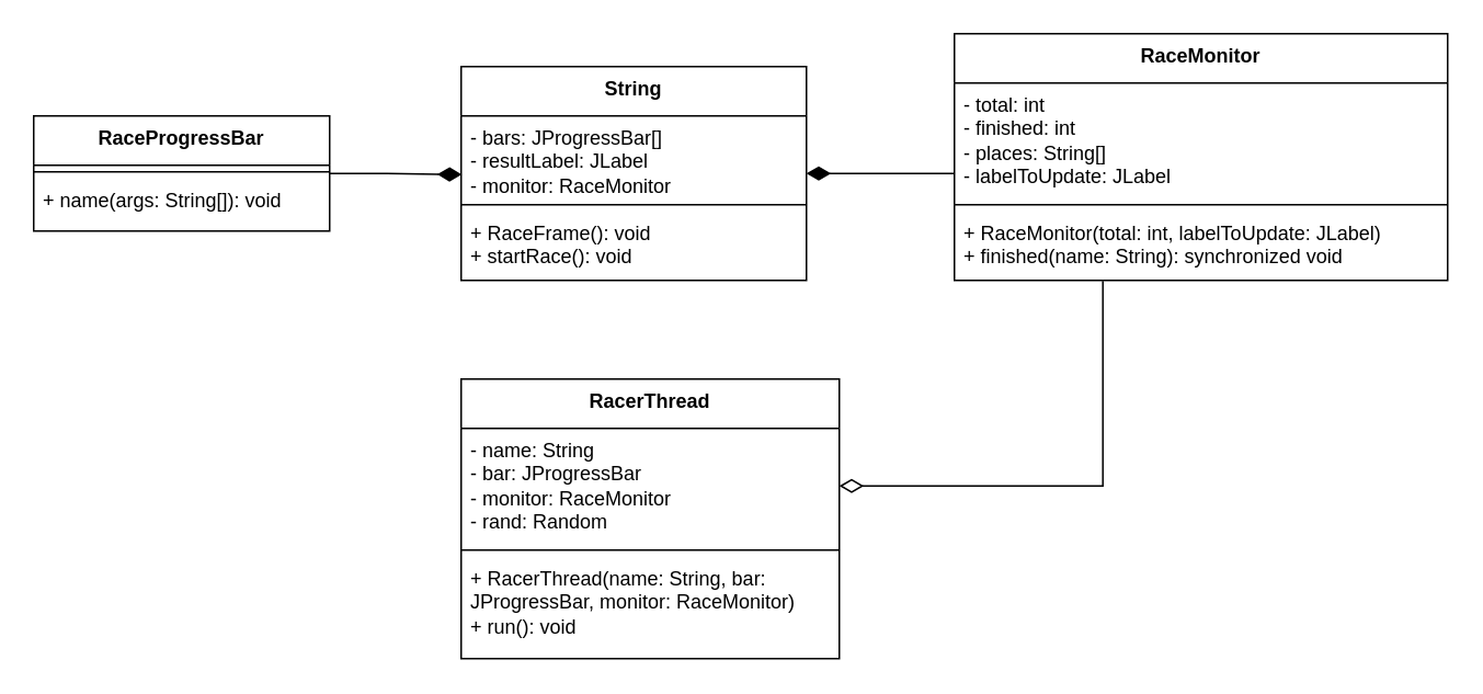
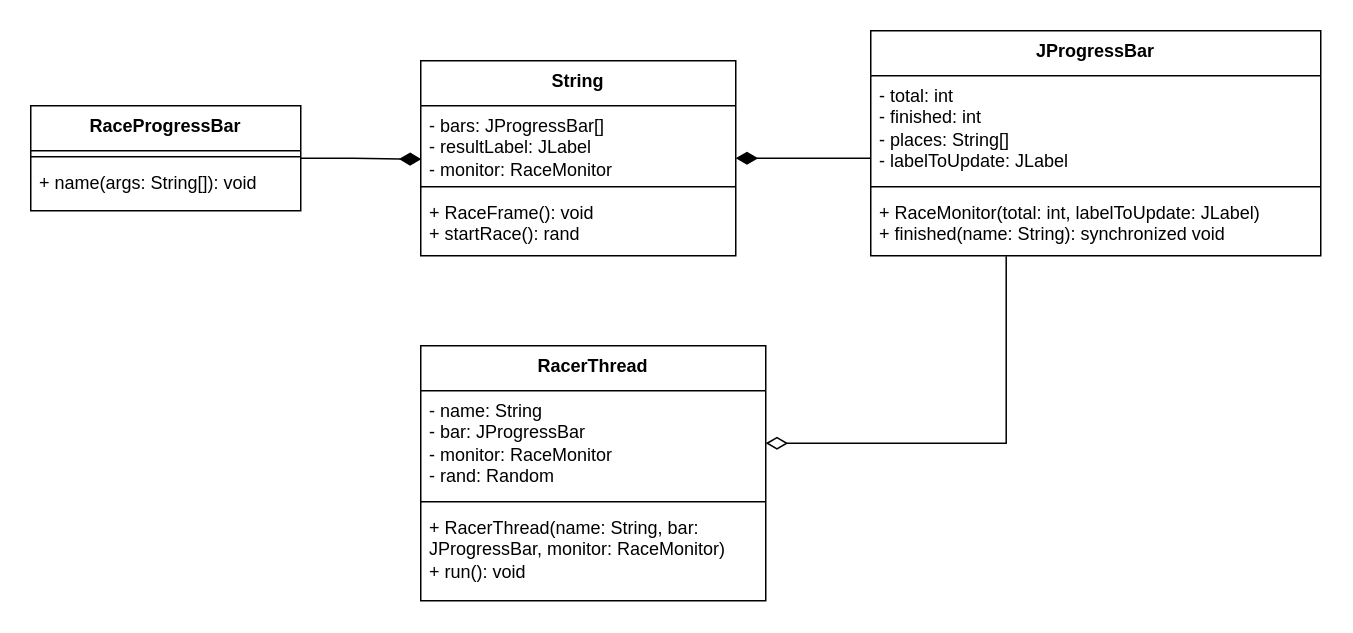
  <mxCell id="0" />
  <mxCell id="1" parent="0" />
  <mxCell id="2" value="String" style="swimlane;fontStyle=1;align=center;verticalAlign=top;childLayout=stackLayout;horizontal=1;startSize=30;horizontalStack=0;resizeParent=1;resizeParentMax=0;resizeLast=0;collapsible=1;marginBottom=0;whiteSpace=wrap;html=1;" parent="1" vertex="1"><mxGeometry x="280" y="40" width="210" height="130" as="geometry" /></mxCell>
  <mxCell id="3" value="- bars: JProgressBar[]&lt;div&gt;- resultLabel: JLabel&lt;/div&gt;&lt;div&gt;- monitor: RaceMonitor&lt;/div&gt;" style="text;strokeColor=none;fillColor=none;align=left;verticalAlign=top;spacingLeft=4;spacingRight=4;overflow=hidden;rotatable=0;points=[[0,0.5],[1,0.5]];portConstraint=eastwest;whiteSpace=wrap;html=1;" parent="2" vertex="1"><mxGeometry y="30" width="210" height="50" as="geometry" /></mxCell>
  <mxCell id="4" value="" style="line;strokeWidth=1;fillColor=none;align=left;verticalAlign=middle;spacingTop=-1;spacingLeft=3;spacingRight=3;rotatable=0;labelPosition=right;points=[];portConstraint=eastwest;strokeColor=inherit;" parent="2" vertex="1"><mxGeometry y="80" width="210" height="8" as="geometry" /></mxCell>
- <mxCell id="5" value="+ RaceFrame(): void&lt;div&gt;+ startRace(): void&lt;/div&gt;" style="text;strokeColor=none;fillColor=none;align=left;verticalAlign=top;spacingLeft=4;spacingRight=4;overflow=hidden;rotatable=0;points=[[0,0.5],[1,0.5]];portConstraint=eastwest;whiteSpace=wrap;html=1;" parent="2" vertex="1"><mxGeometry y="88" width="210" height="42" as="geometry" /></mxCell>
+ <mxCell id="5" value="+ RaceFrame(): void&lt;div&gt;+ startRace(): rand&lt;/div&gt;" style="text;strokeColor=none;fillColor=none;align=left;verticalAlign=top;spacingLeft=4;spacingRight=4;overflow=hidden;rotatable=0;points=[[0,0.5],[1,0.5]];portConstraint=eastwest;whiteSpace=wrap;html=1;" parent="2" vertex="1"><mxGeometry y="88" width="210" height="42" as="geometry" /></mxCell>
  <mxCell id="6" value="RacerThread&lt;div&gt;&lt;br&gt;&lt;/div&gt;" style="swimlane;fontStyle=1;align=center;verticalAlign=top;childLayout=stackLayout;horizontal=1;startSize=30;horizontalStack=0;resizeParent=1;resizeParentMax=0;resizeLast=0;collapsible=1;marginBottom=0;whiteSpace=wrap;html=1;" parent="1" vertex="1"><mxGeometry x="280" y="230" width="230" height="170" as="geometry" /></mxCell>
  <mxCell id="7" value="- name: String&lt;div&gt;- bar: JProgressBar&lt;/div&gt;&lt;div&gt;- monitor: RaceMonitor&lt;/div&gt;&lt;div&gt;- rand: Random&lt;/div&gt;" style="text;strokeColor=none;fillColor=none;align=left;verticalAlign=top;spacingLeft=4;spacingRight=4;overflow=hidden;rotatable=0;points=[[0,0.5],[1,0.5]];portConstraint=eastwest;whiteSpace=wrap;html=1;" parent="6" vertex="1"><mxGeometry y="30" width="230" height="70" as="geometry" /></mxCell>
  <mxCell id="8" value="" style="line;strokeWidth=1;fillColor=none;align=left;verticalAlign=middle;spacingTop=-1;spacingLeft=3;spacingRight=3;rotatable=0;labelPosition=right;points=[];portConstraint=eastwest;strokeColor=inherit;" parent="6" vertex="1"><mxGeometry y="100" width="230" height="8" as="geometry" /></mxCell>
  <mxCell id="9" value="+ RacerThread(name: String, bar: JProgressBar, monitor: RaceMonitor)&lt;div&gt;+ run(): void&lt;/div&gt;" style="text;strokeColor=none;fillColor=none;align=left;verticalAlign=top;spacingLeft=4;spacingRight=4;overflow=hidden;rotatable=0;points=[[0,0.5],[1,0.5]];portConstraint=eastwest;whiteSpace=wrap;html=1;" parent="6" vertex="1"><mxGeometry y="108" width="230" height="62" as="geometry" /></mxCell>
  <mxCell id="10" value="RaceProgressBar" style="swimlane;fontStyle=1;align=center;verticalAlign=top;childLayout=stackLayout;horizontal=1;startSize=30;horizontalStack=0;resizeParent=1;resizeParentMax=0;resizeLast=0;collapsible=1;marginBottom=0;whiteSpace=wrap;html=1;" parent="1" vertex="1"><mxGeometry x="20" y="70" width="180" height="70" as="geometry" /></mxCell>
  <mxCell id="11" value="" style="line;strokeWidth=1;fillColor=none;align=left;verticalAlign=middle;spacingTop=-1;spacingLeft=3;spacingRight=3;rotatable=0;labelPosition=right;points=[];portConstraint=eastwest;strokeColor=inherit;" parent="10" vertex="1"><mxGeometry y="30" width="180" height="8" as="geometry" /></mxCell>
  <mxCell id="12" value="&lt;div&gt;+ name(args: String[]): void&lt;/div&gt;" style="text;strokeColor=none;fillColor=none;align=left;verticalAlign=top;spacingLeft=4;spacingRight=4;overflow=hidden;rotatable=0;points=[[0,0.5],[1,0.5]];portConstraint=eastwest;whiteSpace=wrap;html=1;" parent="10" vertex="1"><mxGeometry y="38" width="180" height="32" as="geometry" /></mxCell>
  <mxCell id="13" style="edgeStyle=orthogonalEdgeStyle;rounded=0;orthogonalLoop=1;jettySize=auto;html=1;entryX=1;entryY=0.5;entryDx=0;entryDy=0;endSize=12;endArrow=diamondThin;endFill=0;exitX=0.301;exitY=1.008;exitDx=0;exitDy=0;exitPerimeter=0;" edge="1" parent="1" source="17" target="7"><mxGeometry relative="1" as="geometry"><mxPoint x="660" y="190" as="sourcePoint" /><Array as="points"><mxPoint x="670" y="295" /></Array></mxGeometry></mxCell>
- <mxCell id="14" value="RaceMonitor" style="swimlane;fontStyle=1;align=center;verticalAlign=top;childLayout=stackLayout;horizontal=1;startSize=30;horizontalStack=0;resizeParent=1;resizeParentMax=0;resizeLast=0;collapsible=1;marginBottom=0;whiteSpace=wrap;html=1;" vertex="1" parent="1"><mxGeometry x="580" y="20" width="300" height="150" as="geometry" /></mxCell>
+ <mxCell id="14" value="JProgressBar" style="swimlane;fontStyle=1;align=center;verticalAlign=top;childLayout=stackLayout;horizontal=1;startSize=30;horizontalStack=0;resizeParent=1;resizeParentMax=0;resizeLast=0;collapsible=1;marginBottom=0;whiteSpace=wrap;html=1;" vertex="1" parent="1"><mxGeometry x="580" y="20" width="300" height="150" as="geometry" /></mxCell>
  <mxCell id="15" value="- total: int&lt;div&gt;- finished: int&lt;/div&gt;&lt;div&gt;- places: String[]&lt;/div&gt;&lt;div&gt;- labelToUpdate: JLabel&lt;/div&gt;" style="text;strokeColor=none;fillColor=none;align=left;verticalAlign=top;spacingLeft=4;spacingRight=4;overflow=hidden;rotatable=0;points=[[0,0.5],[1,0.5]];portConstraint=eastwest;whiteSpace=wrap;html=1;" vertex="1" parent="14"><mxGeometry y="30" width="300" height="70" as="geometry" /></mxCell>
  <mxCell id="16" value="" style="line;strokeWidth=1;fillColor=none;align=left;verticalAlign=middle;spacingTop=-1;spacingLeft=3;spacingRight=3;rotatable=0;labelPosition=right;points=[];portConstraint=eastwest;strokeColor=inherit;" vertex="1" parent="14"><mxGeometry y="100" width="300" height="8" as="geometry" /></mxCell>
  <mxCell id="17" value="+ RaceMonitor(total: int, labelToUpdate: JLabel)&lt;div&gt;+ finished(name: String): synchronized void&lt;span style=&quot;background-color: transparent; color: light-dark(rgb(0, 0, 0), rgb(255, 255, 255));&quot;&gt;&amp;nbsp;&lt;/span&gt;&lt;/div&gt;" style="text;strokeColor=none;fillColor=none;align=left;verticalAlign=top;spacingLeft=4;spacingRight=4;overflow=hidden;rotatable=0;points=[[0,0.5],[1,0.5]];portConstraint=eastwest;whiteSpace=wrap;html=1;" vertex="1" parent="14"><mxGeometry y="108" width="300" height="42" as="geometry" /></mxCell>
  <mxCell id="18" style="edgeStyle=orthogonalEdgeStyle;rounded=0;orthogonalLoop=1;jettySize=auto;html=1;endSize=12;endArrow=none;endFill=1;startArrow=diamondThin;startFill=1;startSize=12;" edge="1" parent="1" source="2"><mxGeometry relative="1" as="geometry"><mxPoint x="580" y="105" as="targetPoint" /><Array as="points"><mxPoint x="579" y="105" /></Array></mxGeometry></mxCell>
  <mxCell id="19" style="edgeStyle=orthogonalEdgeStyle;rounded=0;orthogonalLoop=1;jettySize=auto;html=1;entryX=0.002;entryY=0.713;entryDx=0;entryDy=0;entryPerimeter=0;endSize=12;endArrow=diamondThin;endFill=1;" edge="1" parent="1" source="10" target="3"><mxGeometry relative="1" as="geometry" /></mxCell>
